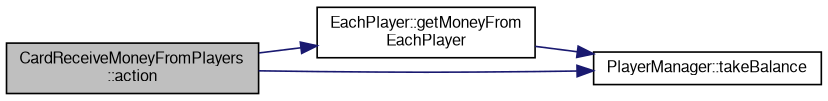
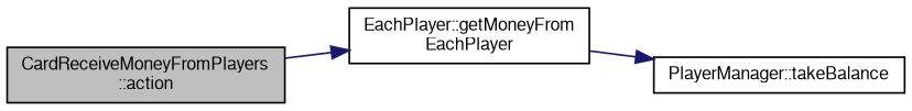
  digraph {
    rankdir=LR
    node [color=black fillcolor=white fontname=FreeSans fontsize=10 shape=record style=filled]
    edge [color=midnightblue fontname=FreeSans fontsize=10 labelfontname=FreeSans labelfontsize=10 style=solid]
    n1 [fillcolor=grey75 fontcolor=black height=0.2 label="CardReceiveMoneyFromPlayers\l::action" width=0.4]
    n2 [height=0.2 label="EachPlayer::getMoneyFrom\lEachPlayer" width=0.4]
    n3 [height=0.2 label="PlayerManager::takeBalance" width=0.4]
    n1 -> n2
-   n1 -> n3
    n2 -> n3
  }
